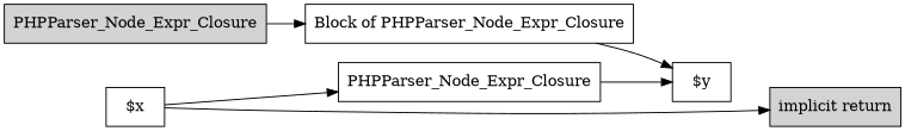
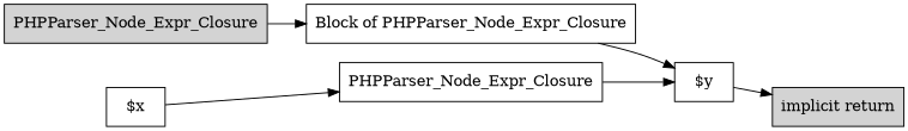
  digraph {
    rankdir=LR
    node [shape=box]
    n1 [label="implicit return" style=filled]
    n2 [label=PHPParser_Node_Expr_Closure style=filled]
    n3 [label="Block of PHPParser_Node_Expr_Closure"]
    n4 [label="$y"]
    n5 [label="$x"]
    n6 [label=PHPParser_Node_Expr_Closure]
    n2 -> n3
    n3 -> n4
-   n5 -> n1
+   n4 -> n1
    n5 -> n6
    n6 -> n4
  }
